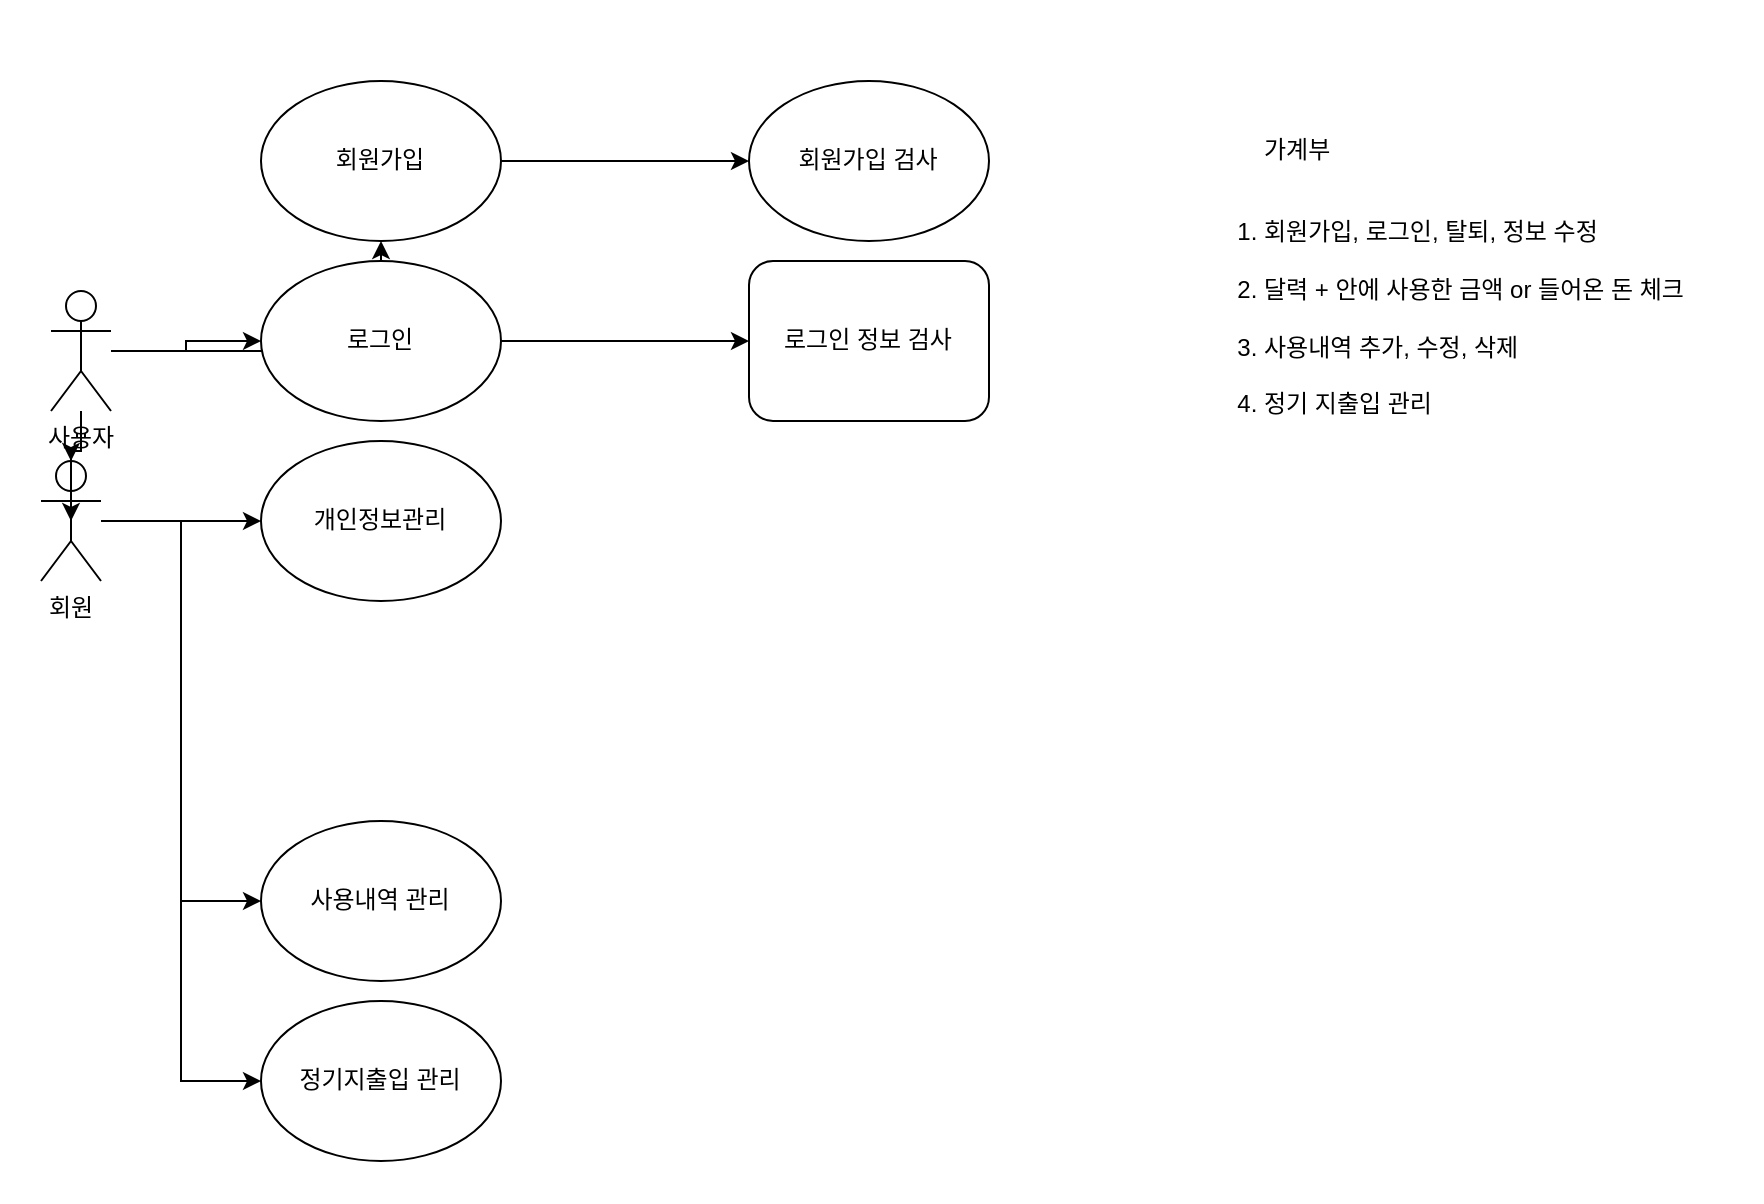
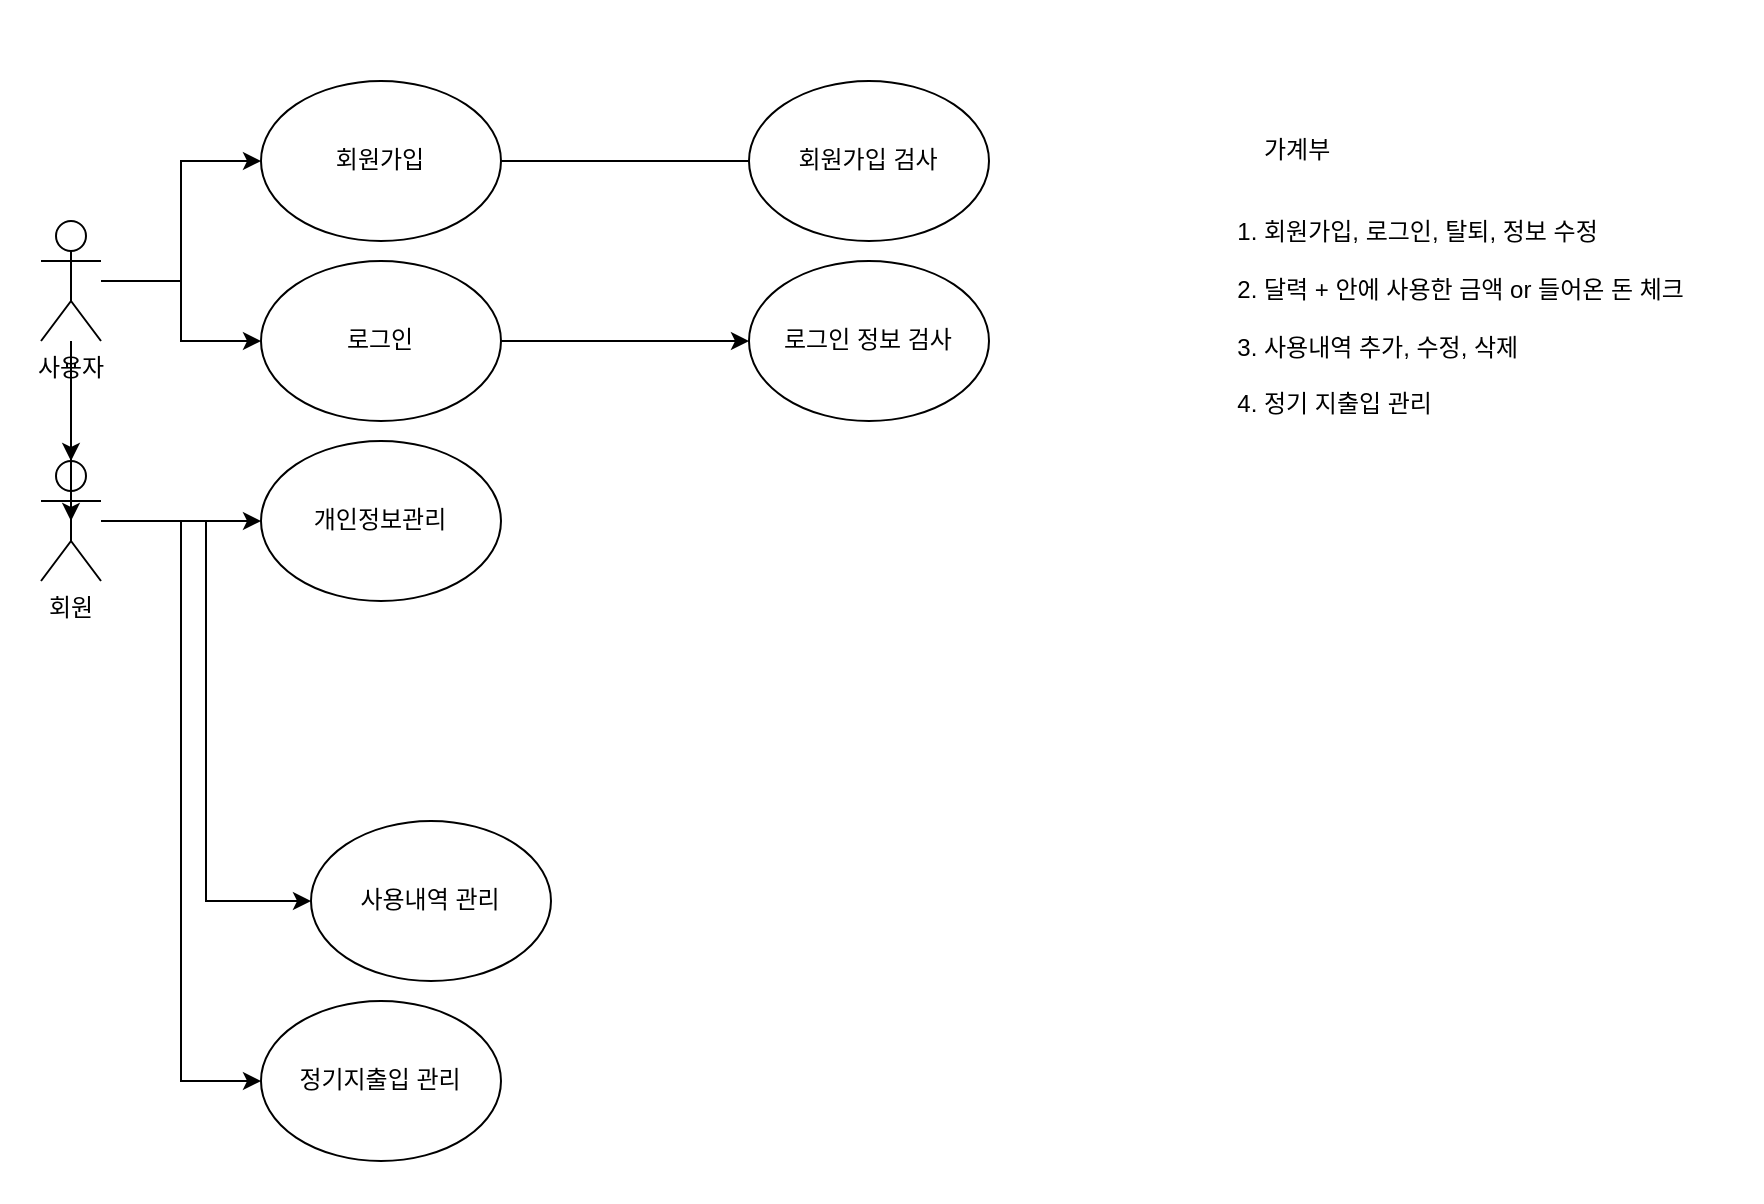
  <mxCell id="0" />
  <mxCell id="1" parent="0" />
  <mxCell id="2" style="edgeStyle=orthogonalEdgeStyle;rounded=0;orthogonalLoop=1;jettySize=auto;html=1;" edge="1" parent="1" source="5" target="7"><mxGeometry relative="1" as="geometry" /></mxCell>
  <mxCell id="3" style="edgeStyle=orthogonalEdgeStyle;rounded=0;orthogonalLoop=1;jettySize=auto;html=1;entryX=0;entryY=0.5;entryDx=0;entryDy=0;" edge="1" parent="1" source="5" target="18"><mxGeometry relative="1" as="geometry" /></mxCell>
  <mxCell id="4" value="" style="edgeStyle=orthogonalEdgeStyle;rounded=0;orthogonalLoop=1;jettySize=auto;html=1;" edge="1" parent="1" source="5" target="15"><mxGeometry relative="1" as="geometry" /></mxCell>
- <mxCell id="5" value="사용자" style="shape=umlActor;verticalLabelPosition=bottom;verticalAlign=top;html=1;outlineConnect=0;" vertex="1" parent="1"><mxGeometry x="25" y="145" width="30" height="60" as="geometry" /></mxCell>
- <mxCell id="6" style="edgeStyle=orthogonalEdgeStyle;rounded=0;orthogonalLoop=1;jettySize=auto;html=1;entryX=0;entryY=0.5;entryDx=0;entryDy=0;" edge="1" parent="1" source="7" target="19"><mxGeometry relative="1" as="geometry" /></mxCell>
+ <mxCell id="5" value="사용자" style="shape=umlActor;verticalLabelPosition=bottom;verticalAlign=top;html=1;outlineConnect=0;" vertex="1" parent="1"><mxGeometry x="20" y="110" width="30" height="60" as="geometry" /></mxCell>
+ <mxCell id="6" style="edgeStyle=orthogonalEdgeStyle;rounded=0;orthogonalLoop=1;jettySize=auto;html=1;entryX=0;entryY=0.5;entryDx=0;entryDy=0;endArrow=none;" edge="1" parent="1" source="7" target="19"><mxGeometry relative="1" as="geometry" /></mxCell>
  <mxCell id="7" value="회원가입" style="ellipse;whiteSpace=wrap;html=1;" vertex="1" parent="1"><mxGeometry x="130" y="40" width="120" height="80" as="geometry" /></mxCell>
  <mxCell id="8" value="개인정보관리" style="ellipse;whiteSpace=wrap;html=1;" vertex="1" parent="1"><mxGeometry x="130" y="220" width="120" height="80" as="geometry" /></mxCell>
  <mxCell id="9" value="&lt;h2&gt;&lt;/h2&gt;&lt;br&gt;&lt;ol&gt;가계부&lt;/ol&gt;&lt;ol&gt;&lt;br&gt;&lt;li&gt;회원가입, 로그인, 탈퇴, 정보 수정&lt;/li&gt;&lt;br&gt;&lt;li&gt;달력 + 안에 사용한 금액 or 들어온 돈 체크&lt;/li&gt;&lt;br&gt;&lt;li&gt;사용내역 추가, 수정, 삭제&lt;/li&gt;&lt;br&gt;&lt;li&gt;정기 지출입 관리&lt;/li&gt;&lt;br&gt;&lt;/ol&gt;" style="text;whiteSpace=wrap;html=1;" vertex="1" parent="1"><mxGeometry x="590" width="270" height="210" as="geometry" y="20" /></mxCell>
- <mxCell id="10" value="사용내역 관리" style="ellipse;whiteSpace=wrap;html=1;" vertex="1" parent="1"><mxGeometry x="130" y="410" width="120" height="80" as="geometry" /></mxCell>
+ <mxCell id="10" value="사용내역 관리" style="ellipse;whiteSpace=wrap;html=1;" vertex="1" parent="1"><mxGeometry x="155" y="410" width="120" height="80" as="geometry" /></mxCell>
  <mxCell id="11" value="정기지출입 관리" style="ellipse;whiteSpace=wrap;html=1;" vertex="1" parent="1"><mxGeometry x="130" y="500" width="120" height="80" as="geometry" /></mxCell>
  <mxCell id="12" style="edgeStyle=orthogonalEdgeStyle;rounded=0;orthogonalLoop=1;jettySize=auto;html=1;" edge="1" parent="1" source="15" target="8"><mxGeometry relative="1" as="geometry" /></mxCell>
  <mxCell id="13" style="edgeStyle=orthogonalEdgeStyle;rounded=0;orthogonalLoop=1;jettySize=auto;html=1;entryX=0;entryY=0.5;entryDx=0;entryDy=0;" edge="1" parent="1" source="15" target="10"><mxGeometry relative="1" as="geometry" /></mxCell>
  <mxCell id="14" style="edgeStyle=orthogonalEdgeStyle;rounded=0;orthogonalLoop=1;jettySize=auto;html=1;entryX=0;entryY=0.5;entryDx=0;entryDy=0;" edge="1" parent="1" source="15" target="11"><mxGeometry relative="1" as="geometry" /></mxCell>
  <mxCell id="15" value="회원" style="shape=umlActor;verticalLabelPosition=bottom;verticalAlign=top;html=1;outlineConnect=0;" vertex="1" parent="1"><mxGeometry x="20" y="230" width="30" height="60" as="geometry" /></mxCell>
  <mxCell id="16" style="edgeStyle=orthogonalEdgeStyle;rounded=0;orthogonalLoop=1;jettySize=auto;html=1;entryX=0.5;entryY=0.5;entryDx=0;entryDy=0;entryPerimeter=0;" edge="1" parent="1" source="5" target="15"><mxGeometry relative="1" as="geometry" /></mxCell>
  <mxCell id="17" style="edgeStyle=orthogonalEdgeStyle;rounded=0;orthogonalLoop=1;jettySize=auto;html=1;" edge="1" parent="1" source="18" target="20"><mxGeometry relative="1" as="geometry" /></mxCell>
  <mxCell id="18" value="로그인" style="ellipse;whiteSpace=wrap;html=1;" vertex="1" parent="1"><mxGeometry x="130" y="130" width="120" height="80" as="geometry" /></mxCell>
  <mxCell id="19" value="회원가입 검사" style="ellipse;whiteSpace=wrap;html=1;" vertex="1" parent="1"><mxGeometry x="374" y="40" width="120" height="80" as="geometry" /></mxCell>
- <mxCell id="20" value="로그인 정보 검사" style="whiteSpace=wrap;html=1;rounded=1;" vertex="1" parent="1"><mxGeometry x="374" y="130" width="120" height="80" as="geometry" /></mxCell>
+ <mxCell id="20" value="로그인 정보 검사" style="ellipse;whiteSpace=wrap;html=1;" vertex="1" parent="1"><mxGeometry x="374" y="130" width="120" height="80" as="geometry" /></mxCell>
